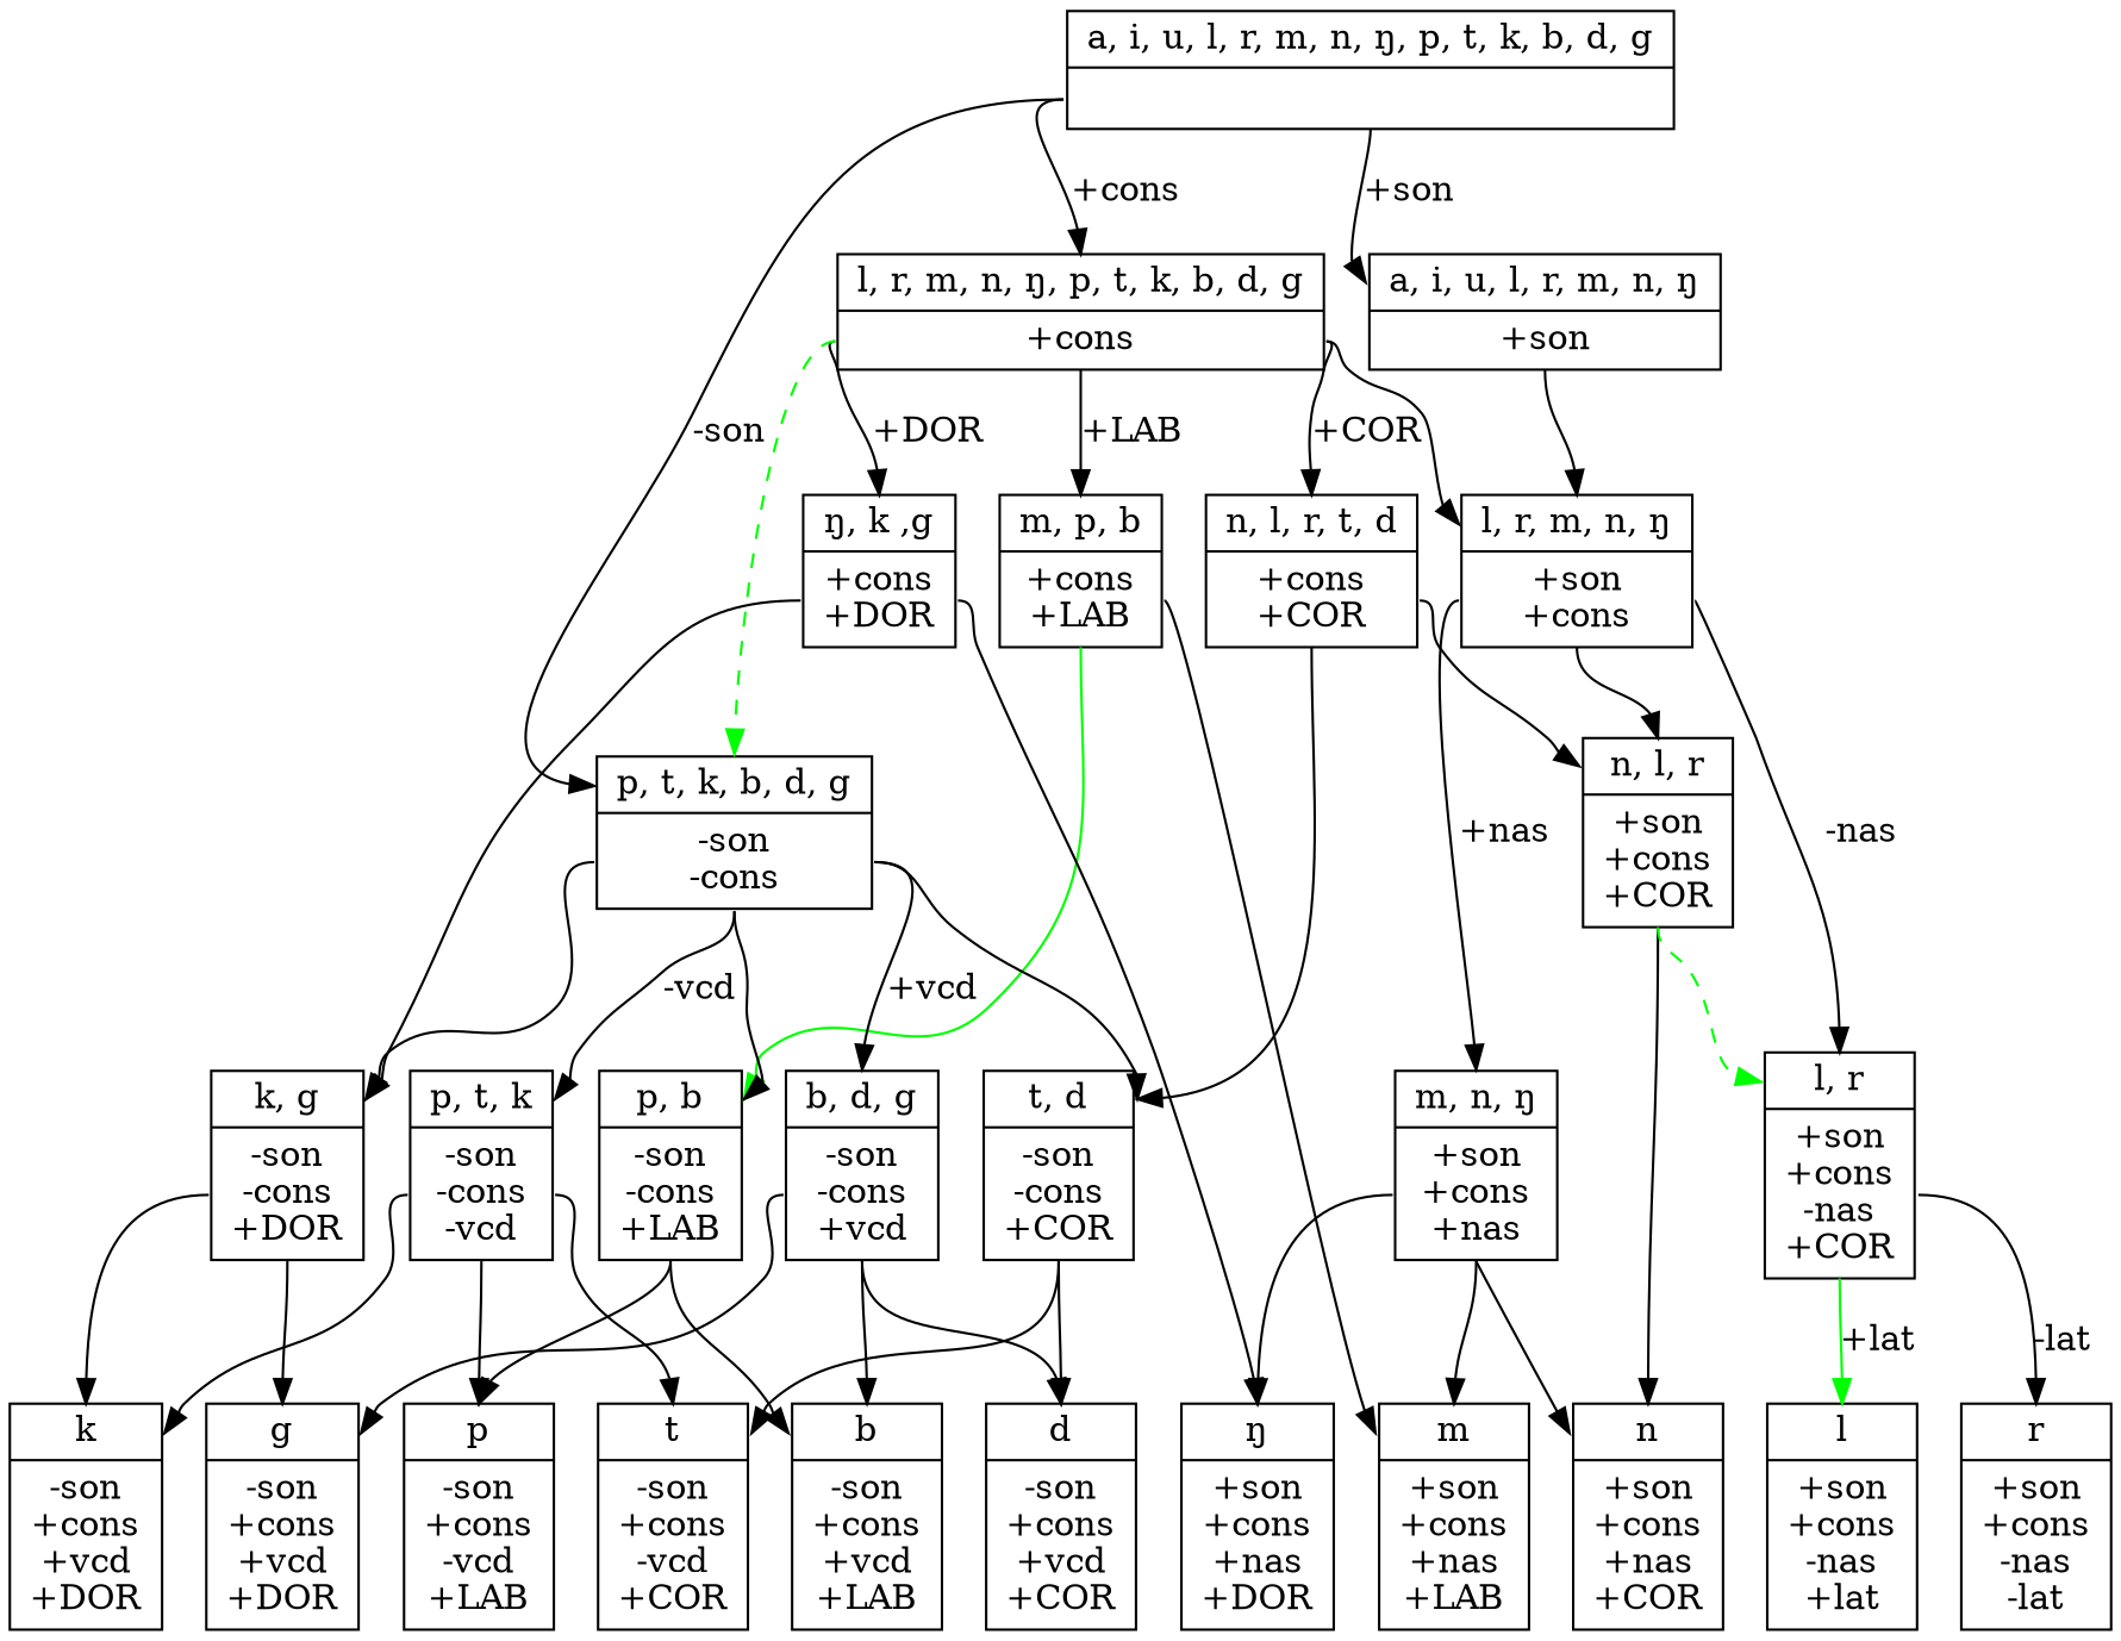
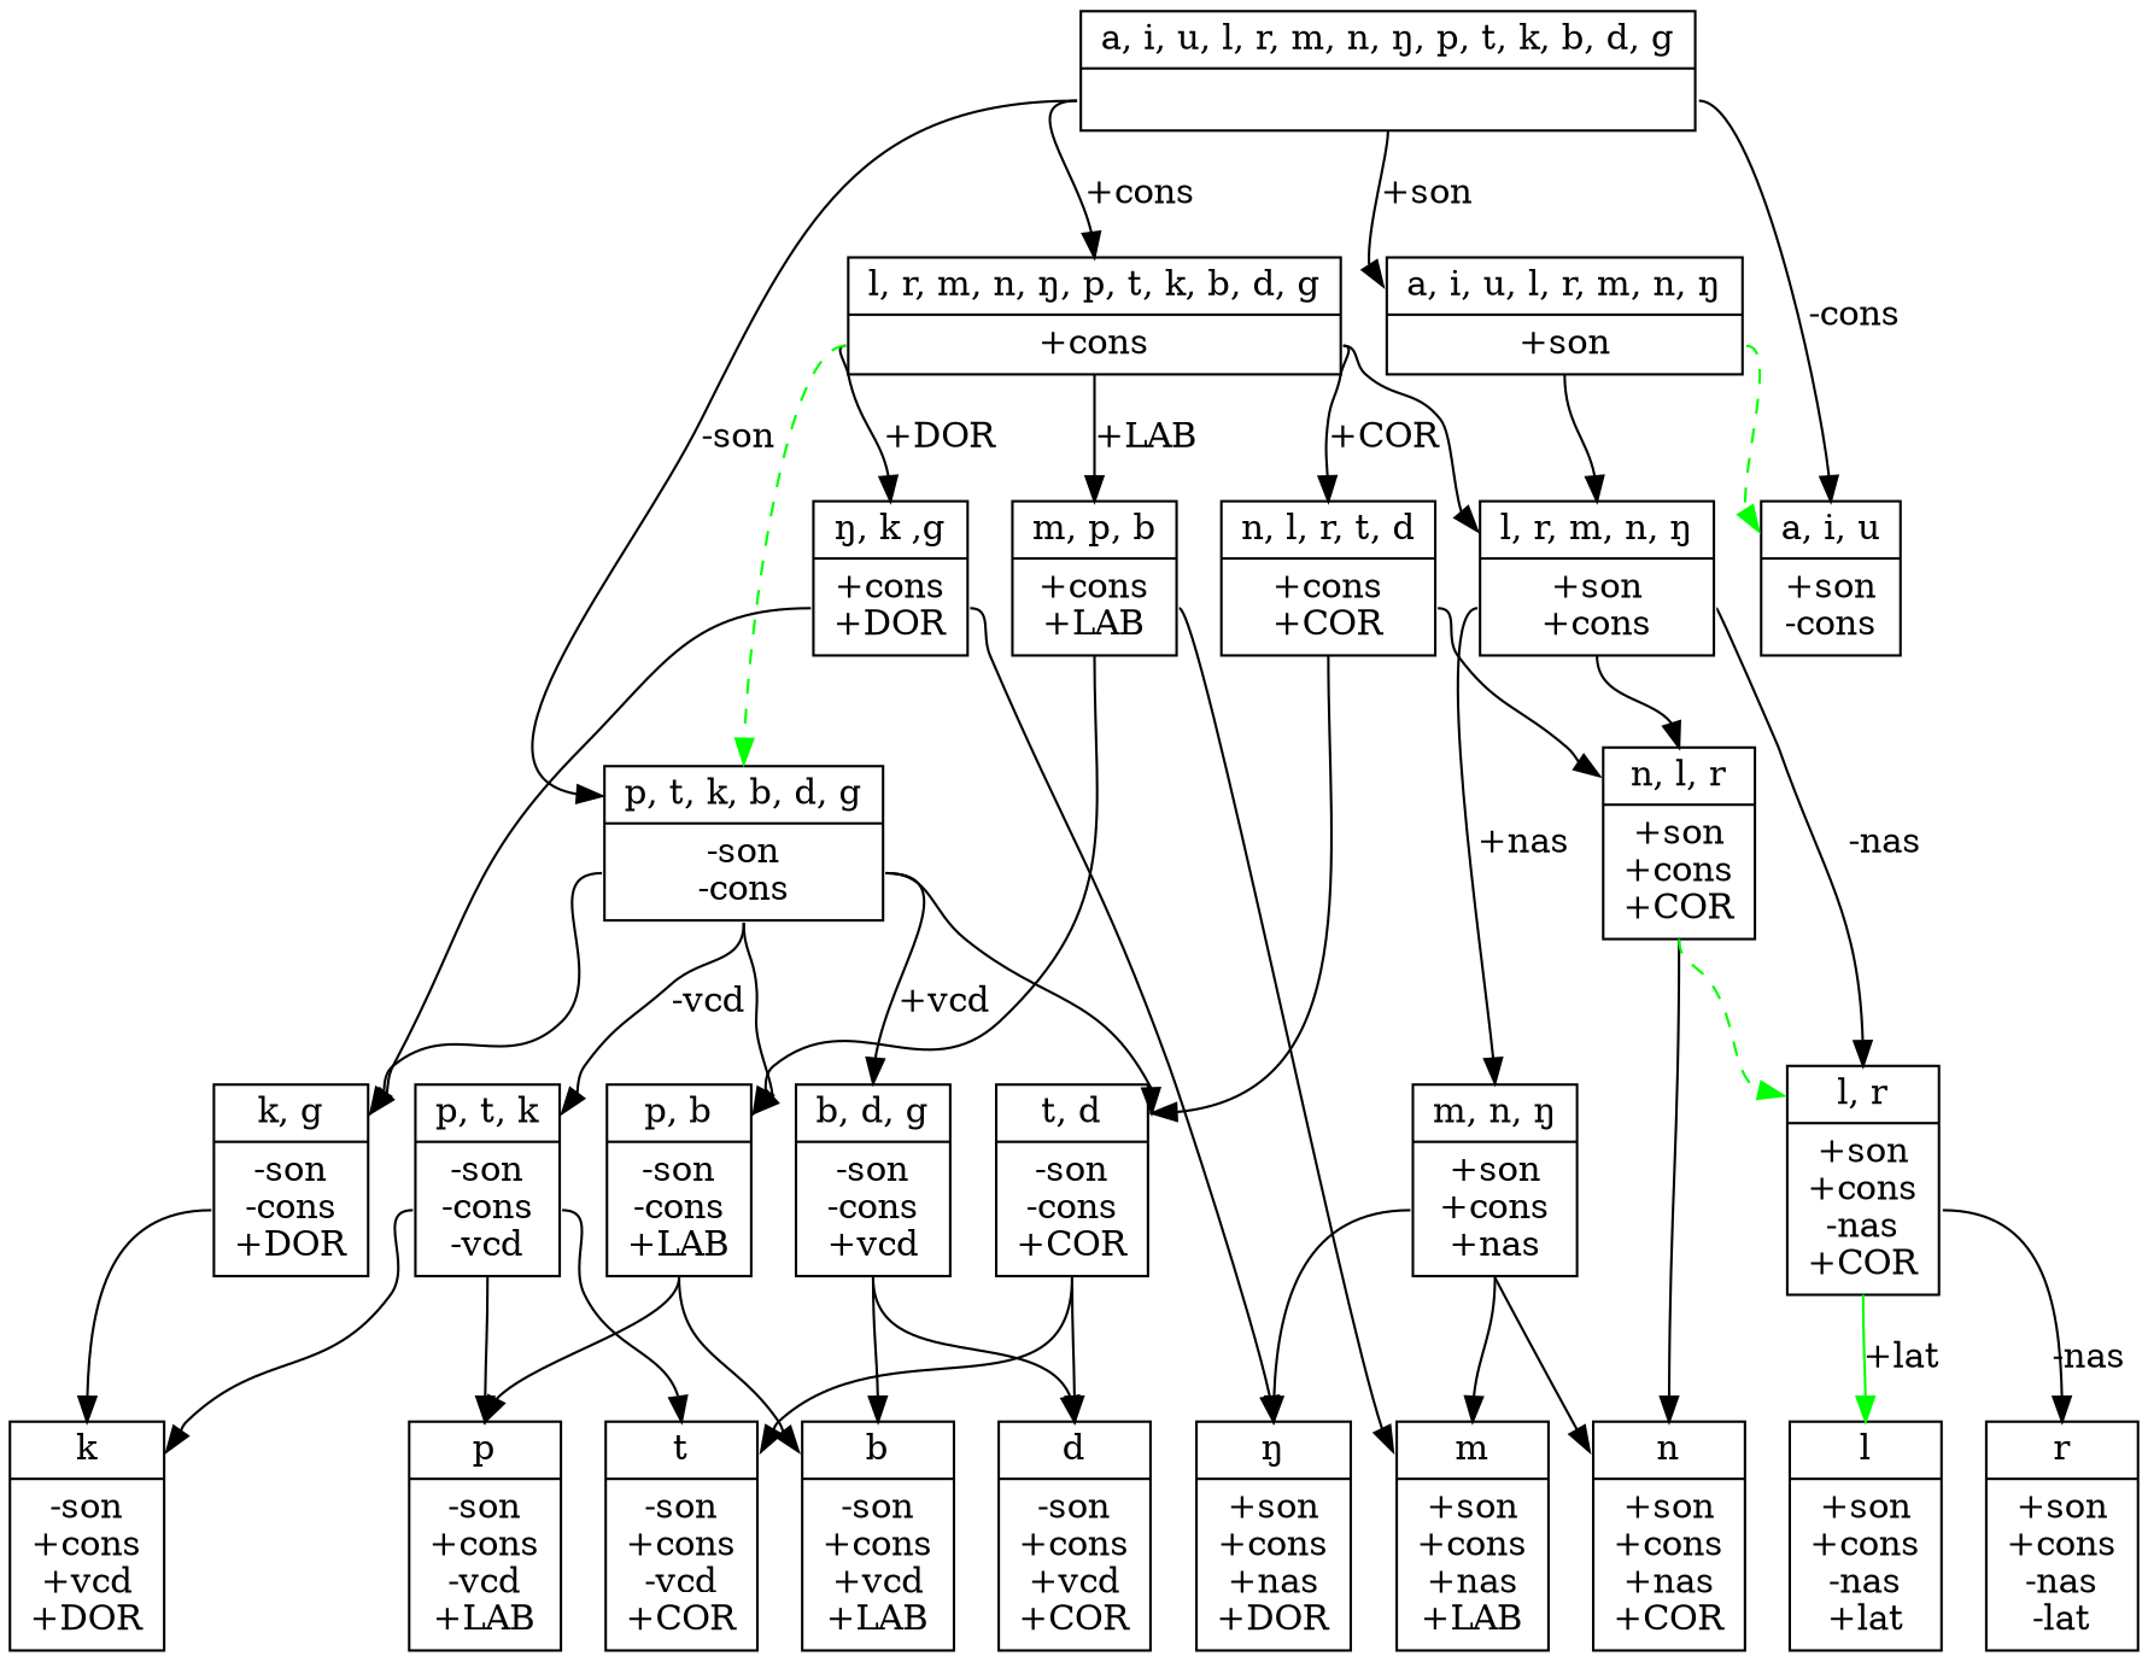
  digraph {
    node [shape=record]
    edge [headport=segs tailport=feats]
    n1 [label="{<segs> m, p, b|<feats> +cons\n+LAB}"]
    n2 [label="{<segs> n, l, r, t, d|<feats> +cons\n+COR}"]
    n3 [label="{<segs> ŋ, k ,g|<feats> +cons\n+DOR}"]
    n4 [label="{<segs> l|<feats> +son\n+cons\n-nas\n+lat}"]
    n5 [label="{<segs> r|<feats> +son\n+cons\n-nas\n-lat}"]
    n6 [label="{<segs> m|<feats> +son\n+cons\n+nas\n+LAB}"]
    n7 [label="{<segs> n|<feats> +son\n+cons\n+nas\n+COR}"]
    n8 [label="{<segs> ŋ|<feats> +son\n+cons\n+nas\n+DOR}"]
    n9 [label="{<segs> b|<feats> -son\n+cons\n+vcd\n+LAB}"]
    n10 [label="{<segs> p|<feats> -son\n+cons\n-vcd\n+LAB}"]
    n11 [label="{<segs> d|<feats> -son\n+cons\n+vcd\n+COR}"]
    n12 [label="{<segs> t|<feats> -son\n+cons\n-vcd\n+COR}"]
-   n13 [label="{<segs> g|<feats> -son\n+cons\n+vcd\n+DOR}"]
    n14 [label="{<segs> k|<feats> -son\n+cons\n+vcd\n+DOR}"]
    n15 [label="{<segs> p, b|<feats> -son\n-cons\n+LAB}"]
    n16 [label="{<segs> t, d|<feats> -son\n-cons\n+COR}"]
    n17 [label="{<segs> n, l, r|<feats> +son\n+cons\n+COR}"]
    n18 [label="{<segs> k, g|<feats> -son\n-cons\n+DOR}"]
    n19 [label="{<segs> a, i, u, l, r, m, n, ŋ, p, t, k, b, d, g|<feats> \n}"]
    n20 [label="{<segs> l, r, m, n, ŋ, p, t, k, b, d, g|<feats> +cons}"]
+   n21 [label="{<segs> a, i, u|<feats> +son\n-cons}"]
    n22 [label="{<segs> a, i, u, l, r, m, n, ŋ|<feats> +son}"]
    n23 [label="{<segs> p, t, k, b, d, g|<feats> -son\n-cons}"]
    n24 [label="{<segs> l, r, m, n, ŋ|<feats> +son\n+cons}"]
    n25 [label="{<segs> b, d, g|<feats> -son\n-cons\n+vcd}"]
    n26 [label="{<segs> p, t, k|<feats> -son\n-cons\n-vcd}"]
    n27 [label="{<segs> m, n, ŋ|<feats> +son\n+cons\n+nas}"]
    n28 [label="{<segs> l, r|<feats> +son\n+cons\n-nas\n+COR}"]
    subgraph sub_1 {
      rank=same
      n1
      n2
      n3
    }
    subgraph sub_2 {
      rank=same
      n4
      n5
      n6
      n7
      n8
      n9
      n10
      n11
      n12
-     n13
      n14
    }
    n1 -> n6
-   n1 -> n15 [color=green]
+   n1 -> n15
    n2 -> n16
    n2 -> n17
    n3 -> n8
    n3 -> n18
    n15 -> n9
    n15 -> n10
    n16 -> n11
    n16 -> n12
    n17 -> n7
    n17 -> n28 [color=green style=dashed]
-   n18 -> n13
    n18 -> n14
    n19 -> n20 [label="+cons"]
+   n19 -> n21 [label="-cons"]
    n19 -> n22 [label="+son"]
    n19 -> n23 [label="-son"]
    n20 -> n1 [label="+LAB"]
    n20 -> n2 [label="+COR"]
    n20 -> n3 [label="+DOR"]
    n20 -> n23 [color=green style=dashed]
    n20 -> n24
+   n22 -> n21 [color=green style=dashed]
    n22 -> n24
    n23 -> n15
    n23 -> n16
    n23 -> n18
    n23 -> n25 [label="+vcd"]
    n23 -> n26 [label="-vcd"]
    n24 -> n17
    n24 -> n27 [label="+nas"]
    n24 -> n28 [label="-nas"]
    n25 -> n9
    n25 -> n11
-   n25 -> n13
    n26 -> n10
    n26 -> n12
    n26 -> n14
    n27 -> n6
    n27 -> n7
    n27 -> n8
    n28 -> n4 [color=green label="+lat"]
-   n28 -> n5 [label="-lat"]
+   n28 -> n5 [label="-nas"]
  }
